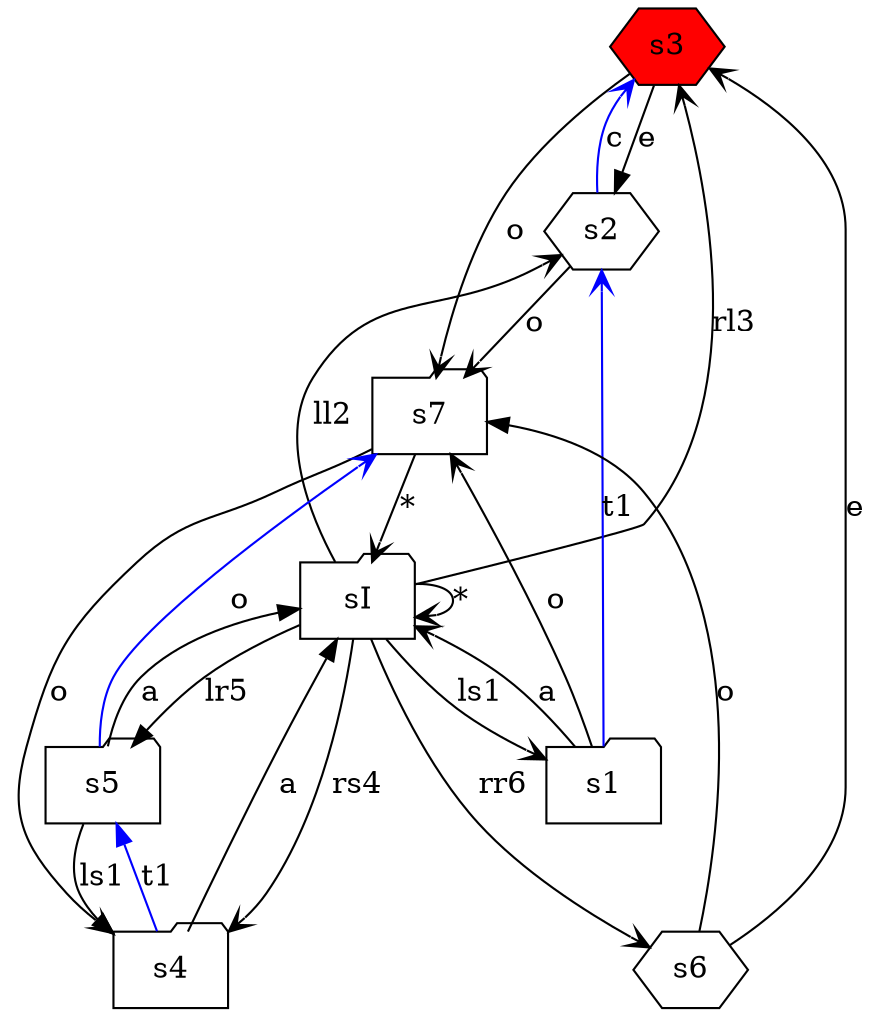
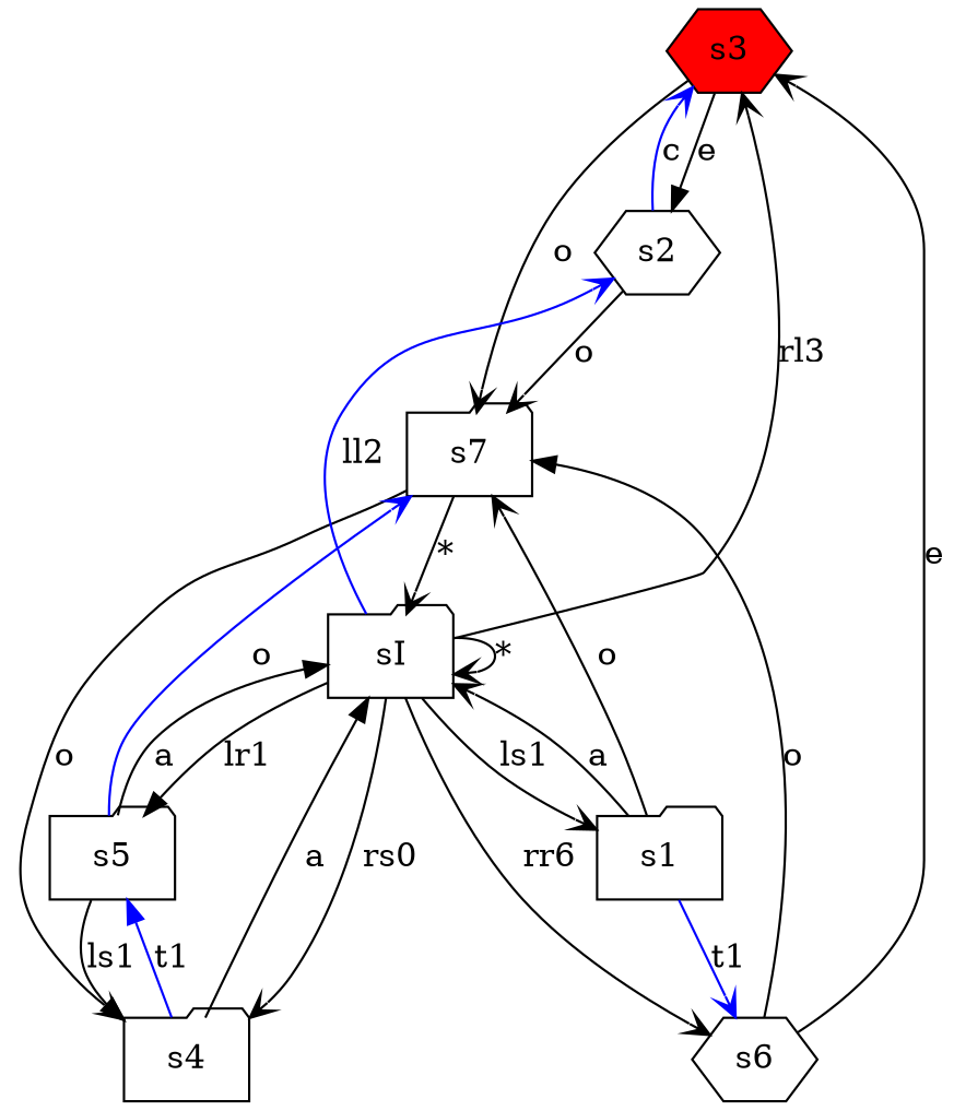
  digraph {
    node [shape=folder]
    edge [arrowhead=vee]
    s3 [fillcolor=red shape=hexagon style=filled]
    s2 [shape=hexagon]
    s7
    sI
    s4
    s1
    s5
    s6 [shape=hexagon]
    s3 -> s2 [arrowhead=normal label=e]
    s3 -> s7 [label=o]
    s2 -> s3 [color=blue label=c]
    s2 -> s7 [label=o]
    s7 -> sI [label="*"]
    s7 -> s4 [label=o]
    sI -> s3 [label=rl3]
-   sI -> s2 [label=ll2]
+   sI -> s2 [label=ll2 color=blue]
    sI -> sI [label="*"]
-   sI -> s4 [label=rs4]
+   sI -> s4 [label=rs0]
    sI -> s1 [label=ls1]
-   sI -> s5 [arrowhead=normal label=lr5]
+   sI -> s5 [arrowhead=normal label=lr1]
    sI -> s6 [label=rr6]
    s4 -> sI [arrowhead=normal label=a]
    s4 -> s5 [arrowhead=normal color=blue label=t1]
-   s1 -> s2 [color=blue label=t1]
+   s1 -> s6 [color=blue label=t1]
    s1 -> s7 [label=o]
    s1 -> sI [label=a]
    s5 -> s7 [color=blue label=o]
    s5 -> sI [arrowhead=normal label=a]
    s5 -> s4 [arrowhead=normal label=ls1]
    s6 -> s3 [label=e]
    s6 -> s7 [arrowhead=normal label=o]
  }
